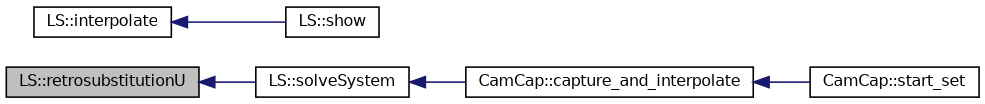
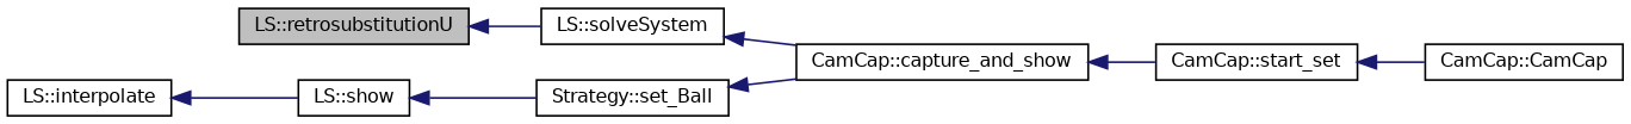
  digraph {
    rankdir=LR
    node [color=black fillcolor=white fontname=Helvetica fontsize=10 shape=record style=filled]
    edge [color=midnightblue dir=back fontname=Helvetica fontsize=10 labelfontname=Helvetica labelfontsize=10 style=solid]
    n1 [fillcolor=grey75 fontcolor=black height=0.2 label="LS::retrosubstitutionU" width=0.4]
    n2 [height=0.2 label="LS::solveSystem" width=0.4]
-   n3 [height=0.2 label="CamCap::capture_and_interpolate" width=0.4]
+   n3 [height=0.2 label="CamCap::capture_and_show" width=0.4]
    n4 [height=0.2 label="LS::interpolate" width=0.4]
    n5 [height=0.2 label="LS::show" width=0.4]
+   n6 [height=0.2 label="Strategy::set_Ball" width=0.4]
    n7 [height=0.2 label="CamCap::start_set" width=0.4]
+   n8 [height=0.2 label="CamCap::CamCap" width=0.4]
    n1 -> n2
    n2 -> n3
    n3 -> n7
    n4 -> n5
+   n5 -> n6
+   n6 -> n3
+   n7 -> n8
  }
